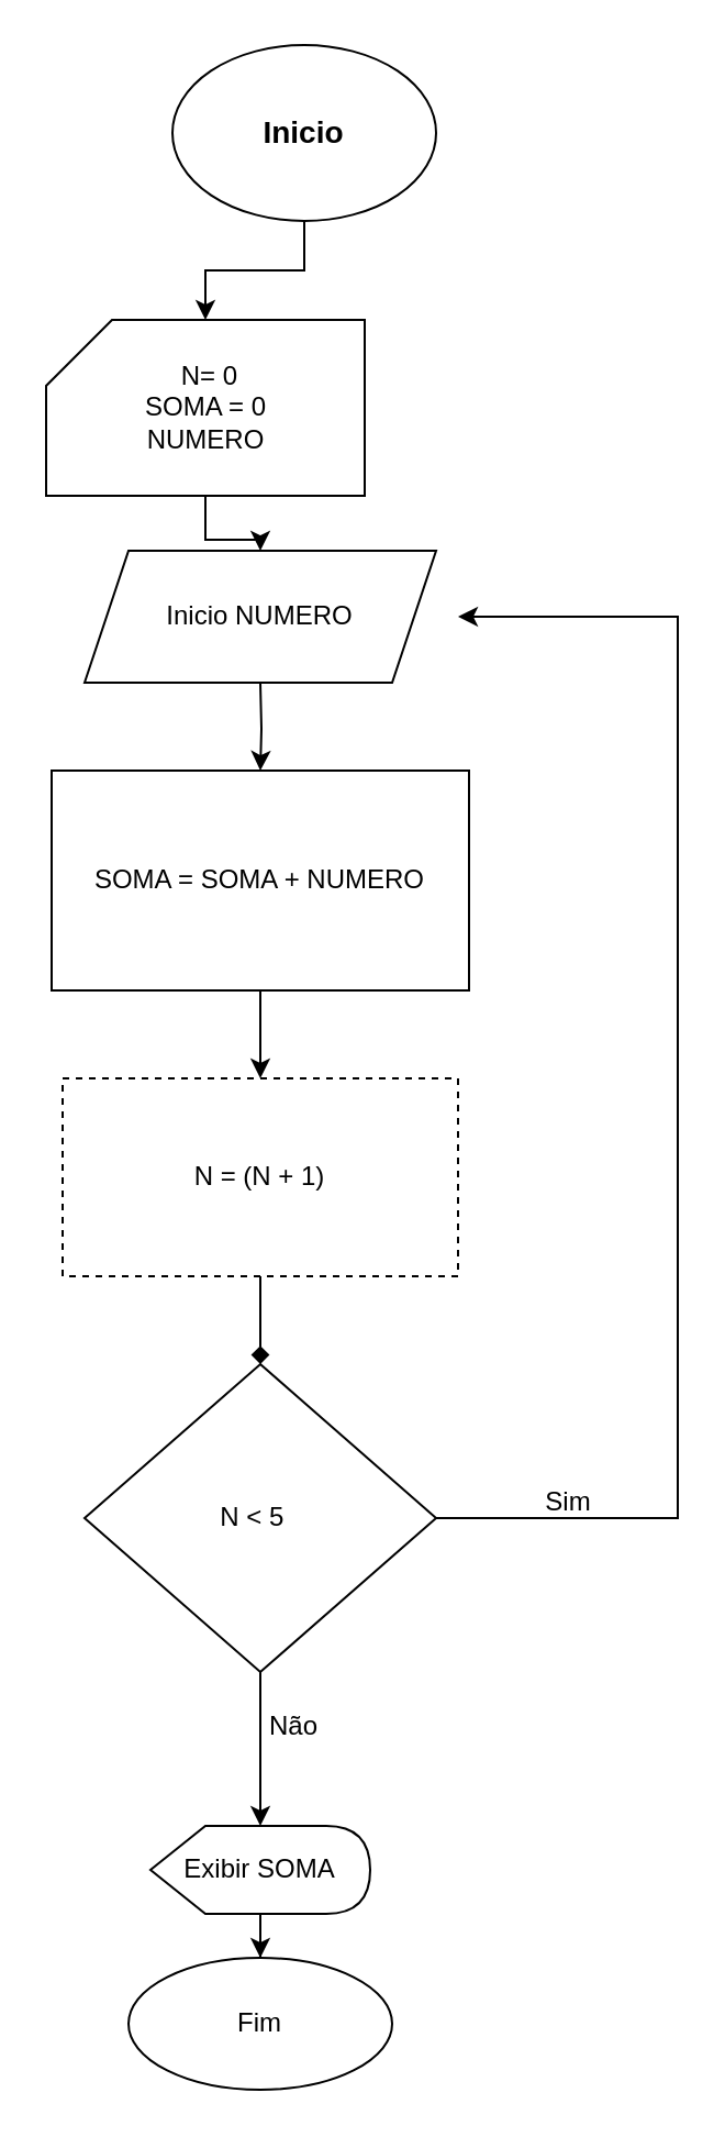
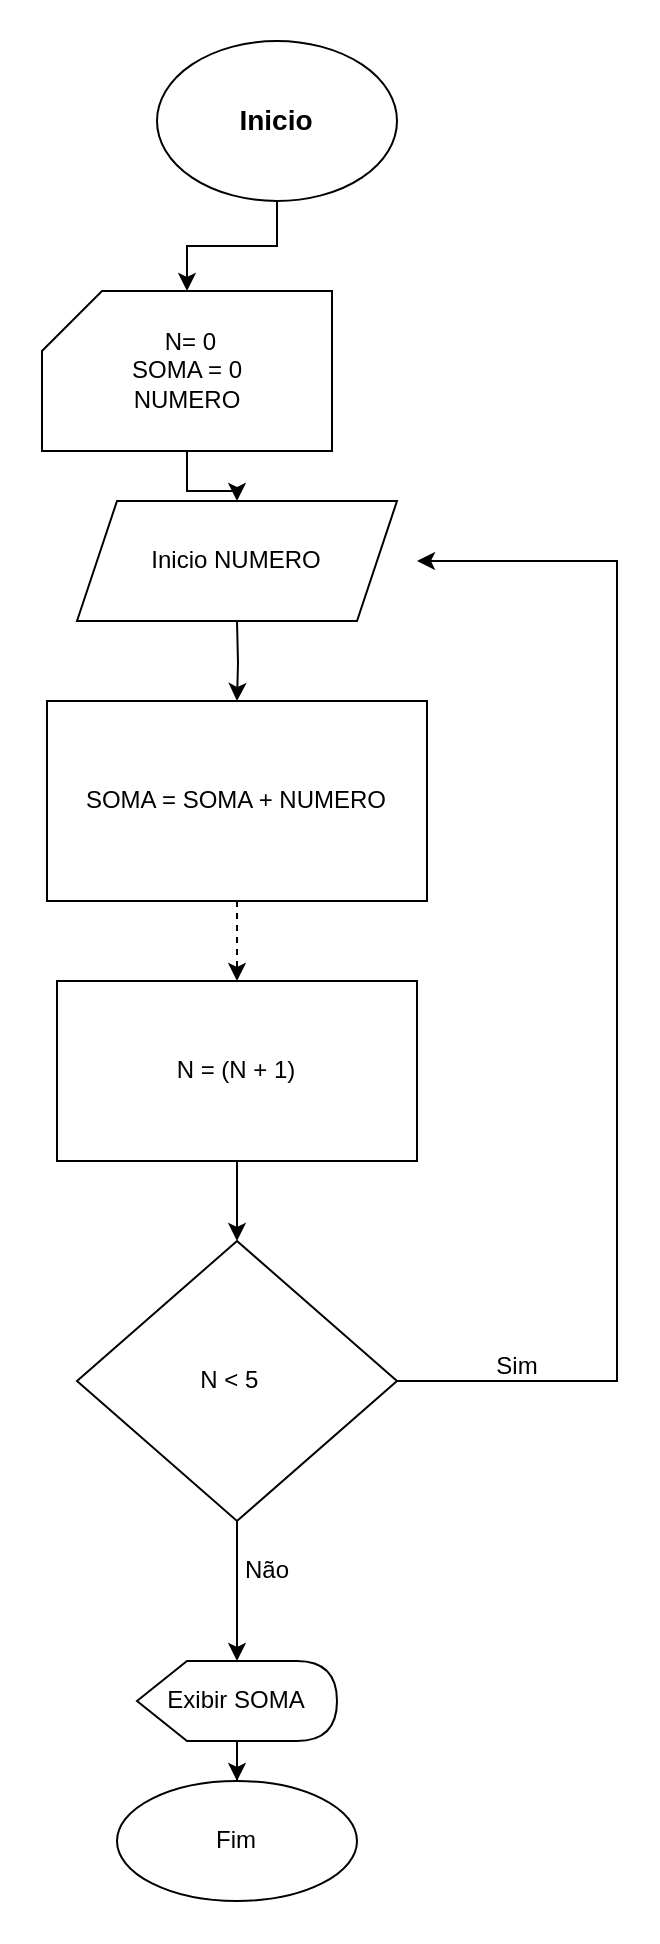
  <mxCell id="0" />
  <mxCell id="1" parent="0" />
  <mxCell id="2" value="" style="edgeStyle=orthogonalEdgeStyle;rounded=0;orthogonalLoop=1;jettySize=auto;html=1;" edge="1" parent="1" source="3" target="19"><mxGeometry relative="1" as="geometry" /></mxCell>
  <mxCell id="3" value="&lt;b&gt;&lt;font style=&quot;font-size: 14px;&quot;&gt;Inicio&lt;/font&gt;&lt;/b&gt;" style="ellipse;whiteSpace=wrap;html=1;" vertex="1" parent="1"><mxGeometry x="78" y="20" width="120" height="80" as="geometry" /></mxCell>
  <mxCell id="4" value="Inicio NUMERO" style="shape=parallelogram;perimeter=parallelogramPerimeter;whiteSpace=wrap;html=1;fixedSize=1;" vertex="1" parent="1"><mxGeometry x="38" y="250" width="160" height="60" as="geometry" /></mxCell>
  <mxCell id="5" value="N &amp;lt; 5&amp;nbsp;&amp;nbsp;" style="rhombus;whiteSpace=wrap;html=1;" vertex="1" parent="1"><mxGeometry x="38" y="620" width="160" height="140" as="geometry" /></mxCell>
  <mxCell id="6" value="" style="edgeStyle=orthogonalEdgeStyle;rounded=0;orthogonalLoop=1;jettySize=auto;html=1;" edge="1" parent="1" target="8"><mxGeometry relative="1" as="geometry"><mxPoint x="118" y="310" as="sourcePoint" /></mxGeometry></mxCell>
- <mxCell id="7" value="" style="edgeStyle=orthogonalEdgeStyle;rounded=0;orthogonalLoop=1;jettySize=auto;html=1;" edge="1" parent="1" source="8" target="10"><mxGeometry relative="1" as="geometry" /></mxCell>
+ <mxCell id="7" value="" style="edgeStyle=orthogonalEdgeStyle;rounded=0;orthogonalLoop=1;jettySize=auto;html=1;dashed=1;" edge="1" parent="1" source="8" target="10"><mxGeometry relative="1" as="geometry" /></mxCell>
  <mxCell id="8" value="SOMA = SOMA + NUMERO" style="rounded=0;whiteSpace=wrap;html=1;" vertex="1" parent="1"><mxGeometry x="23" y="350" width="190" height="100" as="geometry" /></mxCell>
- <mxCell id="9" value="" style="edgeStyle=orthogonalEdgeStyle;rounded=0;orthogonalLoop=1;jettySize=auto;html=1;endArrow=diamond;" edge="1" parent="1" source="10" target="5"><mxGeometry relative="1" as="geometry" /></mxCell>
- <mxCell id="10" value="N = (N + 1)" style="rounded=0;whiteSpace=wrap;html=1;dashed=1;" vertex="1" parent="1"><mxGeometry x="28" y="490" width="180" height="90" as="geometry" /></mxCell>
+ <mxCell id="9" value="" style="edgeStyle=orthogonalEdgeStyle;rounded=0;orthogonalLoop=1;jettySize=auto;html=1;" edge="1" parent="1" source="10" target="5"><mxGeometry relative="1" as="geometry" /></mxCell>
+ <mxCell id="10" value="N = (N + 1)" style="rounded=0;whiteSpace=wrap;html=1;" vertex="1" parent="1"><mxGeometry x="28" y="490" width="180" height="90" as="geometry" /></mxCell>
  <mxCell id="11" value="" style="edgeStyle=none;orthogonalLoop=1;jettySize=auto;html=1;rounded=0;" edge="1" parent="1"><mxGeometry width="100" relative="1" as="geometry"><mxPoint x="198" y="690" as="sourcePoint" /><mxPoint x="208" y="280" as="targetPoint" /><Array as="points"><mxPoint x="308" y="690" /><mxPoint x="308" y="280" /></Array></mxGeometry></mxCell>
  <mxCell id="12" value="Sim" style="text;html=1;align=center;verticalAlign=middle;resizable=0;points=[];autosize=1;strokeColor=none;fillColor=none;" vertex="1" parent="1"><mxGeometry x="238" y="668" width="40" height="30" as="geometry" /></mxCell>
  <mxCell id="13" value="" style="edgeStyle=none;orthogonalLoop=1;jettySize=auto;html=1;rounded=0;" edge="1" parent="1"><mxGeometry width="100" relative="1" as="geometry"><mxPoint x="118" y="760" as="sourcePoint" /><mxPoint x="118" y="830" as="targetPoint" /><Array as="points"><mxPoint x="118" y="760.38" /></Array></mxGeometry></mxCell>
  <mxCell id="14" value="" style="edgeStyle=orthogonalEdgeStyle;rounded=0;orthogonalLoop=1;jettySize=auto;html=1;" edge="1" parent="1" source="15" target="16"><mxGeometry relative="1" as="geometry" /></mxCell>
  <mxCell id="15" value="Exibir SOMA" style="shape=display;whiteSpace=wrap;html=1;" vertex="1" parent="1"><mxGeometry x="68" y="830" width="100" height="40" as="geometry" /></mxCell>
  <mxCell id="16" value="Fim" style="ellipse;whiteSpace=wrap;html=1;" vertex="1" parent="1"><mxGeometry x="58" y="890" width="120" height="60" as="geometry" /></mxCell>
  <mxCell id="17" value="Não" style="text;html=1;align=center;verticalAlign=middle;resizable=0;points=[];autosize=1;strokeColor=none;fillColor=none;" vertex="1" parent="1"><mxGeometry x="108" y="770" width="50" height="30" as="geometry" /></mxCell>
  <mxCell id="18" value="" style="edgeStyle=orthogonalEdgeStyle;rounded=0;orthogonalLoop=1;jettySize=auto;html=1;" edge="1" parent="1" source="19" target="4"><mxGeometry relative="1" as="geometry" /></mxCell>
  <mxCell id="19" value="&amp;nbsp;N= 0&lt;div&gt;&lt;span style=&quot;background-color: initial;&quot;&gt;SOMA = 0&lt;/span&gt;&lt;/div&gt;&lt;div&gt;&lt;span style=&quot;background-color: initial;&quot;&gt;NUMERO&lt;/span&gt;&lt;/div&gt;" style="shape=card;whiteSpace=wrap;html=1;align=center;" vertex="1" parent="1"><mxGeometry x="20.5" y="145" width="145" height="80" as="geometry" /></mxCell>
